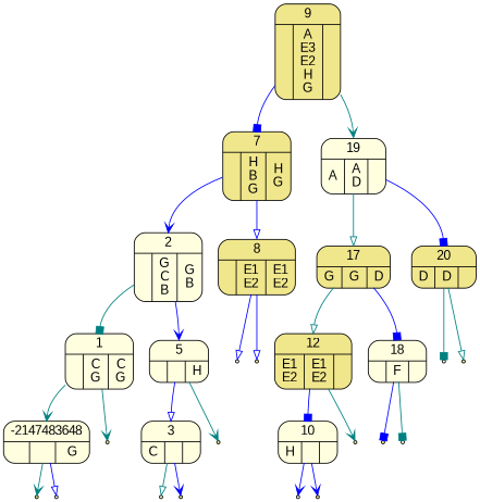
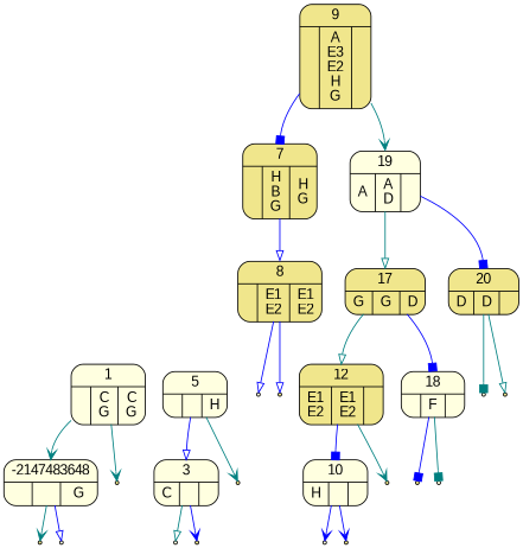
  digraph {
    fontname="Liberation Sans"
    node [fillcolor=khaki fontname="Liberation Sans" shape=point style="rounded,filled"]
    edge [arrowhead=vee color=blue fontname="Liberation Sans"]
    n1 [label="{<key> 9|{|A\nE3\nE2\nH\nG|}}" shape=record]
    n2 [label="{<key> 7|{|H\nB\nG|H\nG}}" shape=record]
    n3 [fillcolor=lightyellow label="{<key> 19|{A|A\nD|}}" shape=record]
-   n4 [fillcolor=lightyellow label="{<key> 2|{|G\nC\nB|G\nB}}" shape=record]
    n5 [label="{<key> 8|{|E1\nE2|E1\nE2}}" shape=record]
    n6 [label="{<key> 17|{G|G|D}}" shape=record]
    n7 [label="{<key> 20|{D|D|}}" shape=record]
    n8 [fillcolor=lightyellow label="{<key> 1|{|C\nG|C\nG}}" shape=record]
    n9 [fillcolor=lightyellow label="{<key> 5|{||H}}" shape=record]
    leaf6 [fillcolor=lightyellow]
    leaf7
    n12 [fillcolor=lightyellow label="{<key> -2147483648|{||G}}" shape=record]
    leaf2
    n14 [fillcolor=lightyellow label="{<key> 3|{C||}}" shape=record]
    leaf5
    leaf0
    leaf1 [fillcolor=lightyellow]
    leaf3 [fillcolor=lightyellow]
    leaf4
    n20 [label="{<key> 12|{E1\nE2|E1\nE2|}}" shape=record]
    n21 [fillcolor=lightyellow label="{<key> 18|{|F|}}" shape=record]
    leaf13 [fillcolor=lightyellow]
    leaf14
    n24 [fillcolor=lightyellow label="{<key> 10|{H||}}" shape=record]
    leaf10
    leaf11
    leaf12 [fillcolor=lightyellow]
    leaf8 [fillcolor=lightyellow]
    leaf9
    n1 -> n2 [arrowhead=box headport=n]
    n1 -> n3 [color=teal headport=n]
-   n2 -> n4 [headport=n]
    n2 -> n5 [arrowhead=onormal headport=n]
    n3 -> n6 [arrowhead=onormal color=teal headport=n]
    n3 -> n7 [arrowhead=box headport=n]
-   n4 -> n8 [arrowhead=box color=teal headport=n]
-   n4 -> n9 [headport=n]
    n5 -> leaf6 [arrowhead=onormal tailport=left]
    n5 -> leaf7 [arrowhead=onormal tailport=right]
    n6 -> n20 [arrowhead=onormal color=teal headport=n]
    n6 -> n21 [arrowhead=box headport=n]
    n7 -> leaf13 [arrowhead=box color=teal tailport=left]
    n7 -> leaf14 [arrowhead=onormal color=teal tailport=right]
    n8 -> n12 [color=teal headport=n]
    n8 -> leaf2 [color=teal tailport=right]
    n9 -> n14 [arrowhead=onormal headport=n]
    n9 -> leaf5 [color=teal tailport=right]
    n12 -> leaf0 [color=teal tailport=left]
    n12 -> leaf1 [arrowhead=onormal tailport=right]
    n14 -> leaf3 [arrowhead=onormal color=teal tailport=left]
    n14 -> leaf4 [tailport=right]
    n20 -> n24 [arrowhead=box headport=n]
    n20 -> leaf10 [color=teal tailport=right]
    n21 -> leaf11 [arrowhead=box tailport=left]
    n21 -> leaf12 [arrowhead=box color=teal tailport=right]
    n24 -> leaf8 [tailport=left]
    n24 -> leaf9 [tailport=right]
  }
